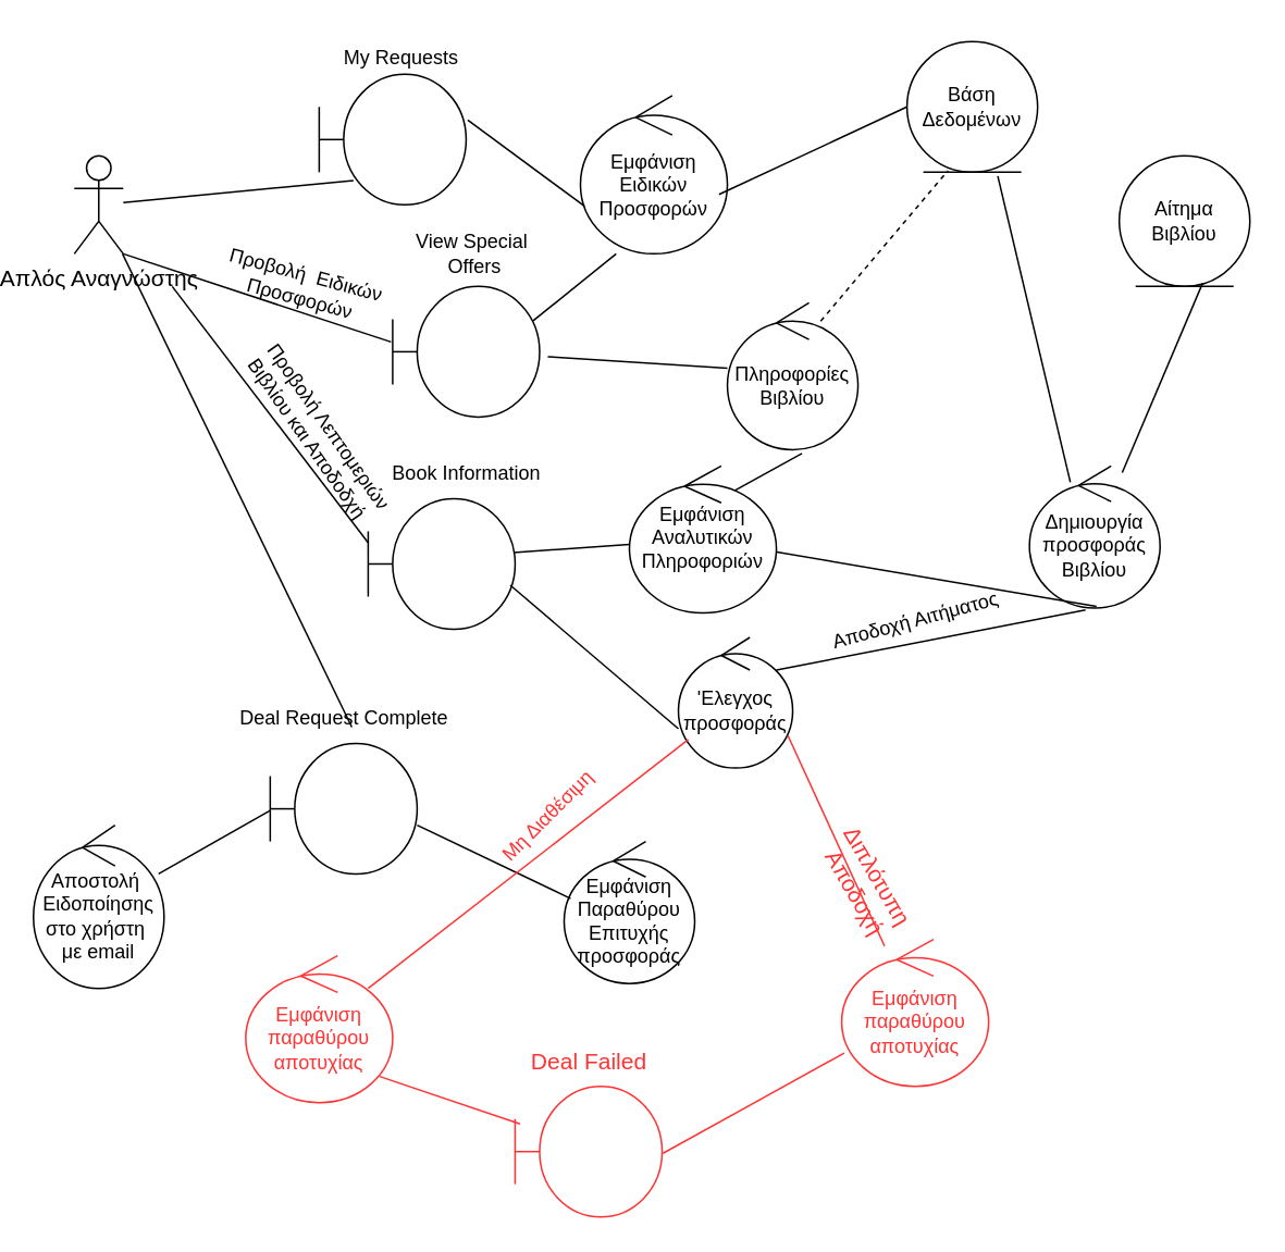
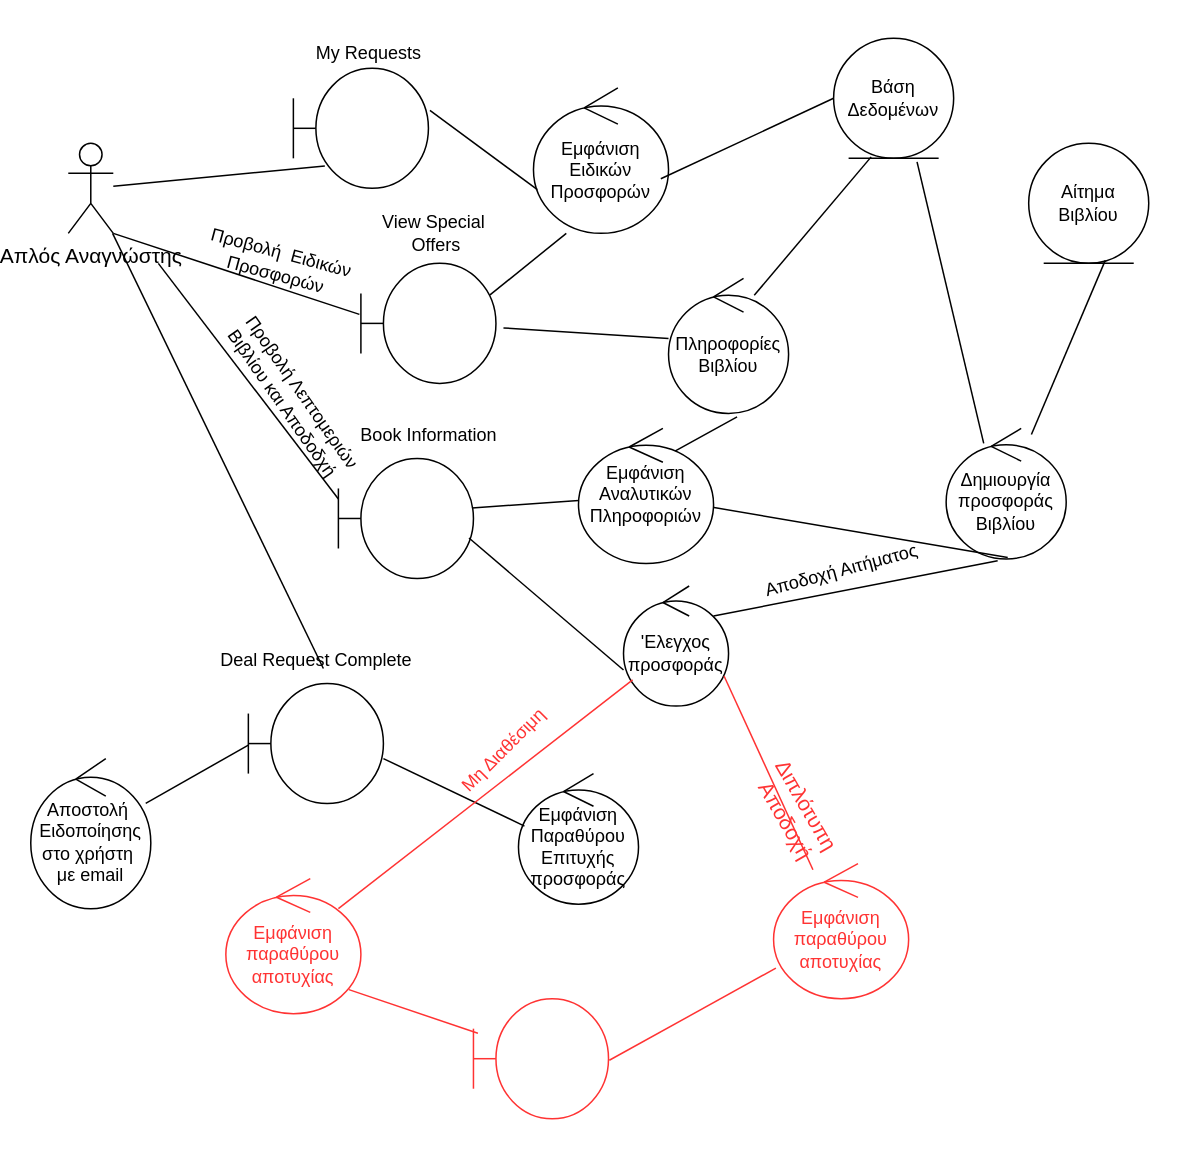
  <mxCell id="0" />
  <mxCell id="1" parent="0" />
  <mxCell id="2" value="&lt;font style=&quot;font-size: 14px;&quot;&gt;Απλός Αναγνώστης&lt;/font&gt;" style="shape=umlActor;verticalLabelPosition=bottom;verticalAlign=top;html=1;outlineConnect=0;" parent="1" vertex="1"><mxGeometry x="45" y="95" width="30" height="60" as="geometry" /></mxCell>
  <mxCell id="3" value="Εμφάνιση Ειδικών Προσφορών" style="ellipse;shape=umlControl;whiteSpace=wrap;html=1;" parent="1" vertex="1"><mxGeometry x="355" y="58" width="90" height="97" as="geometry" /></mxCell>
  <mxCell id="4" value="Βάση Δεδομένων" style="ellipse;shape=umlEntity;whiteSpace=wrap;html=1;" parent="1" vertex="1"><mxGeometry x="555" y="25" width="80" height="80" as="geometry" /></mxCell>
  <mxCell id="5" value="" style="shape=umlBoundary;whiteSpace=wrap;html=1;" parent="1" vertex="1"><mxGeometry x="195" y="45" width="90" height="80" as="geometry" /></mxCell>
  <mxCell id="6" value="My Requests" style="text;html=1;align=center;verticalAlign=middle;resizable=0;points=[];autosize=1;strokeColor=none;fillColor=none;" parent="1" vertex="1"><mxGeometry x="200" y="20" width="90" height="30" as="geometry" /></mxCell>
  <mxCell id="7" value="" style="endArrow=none;html=1;rounded=0;entryX=0.233;entryY=0.813;entryDx=0;entryDy=0;entryPerimeter=0;" parent="1" source="2" target="5" edge="1"><mxGeometry relative="1" as="geometry"><mxPoint x="325" y="115" as="sourcePoint" /><mxPoint x="485" y="115" as="targetPoint" /></mxGeometry></mxCell>
  <mxCell id="8" value="" style="endArrow=none;html=1;rounded=0;entryX=0.029;entryY=0.7;entryDx=0;entryDy=0;entryPerimeter=0;exitX=1.011;exitY=0.35;exitDx=0;exitDy=0;exitPerimeter=0;" parent="1" source="5" target="3" edge="1"><mxGeometry relative="1" as="geometry"><mxPoint x="265" y="76" as="sourcePoint" /><mxPoint x="366" y="54" as="targetPoint" /></mxGeometry></mxCell>
  <mxCell id="9" value="" style="endArrow=none;html=1;rounded=0;entryX=0;entryY=0.5;entryDx=0;entryDy=0;exitX=0.943;exitY=0.625;exitDx=0;exitDy=0;exitPerimeter=0;" parent="1" source="3" target="4" edge="1"><mxGeometry relative="1" as="geometry"><mxPoint x="296" y="83" as="sourcePoint" /><mxPoint x="367" y="104" as="targetPoint" /></mxGeometry></mxCell>
  <mxCell id="10" value="" style="endArrow=none;html=1;rounded=0;exitX=1;exitY=1;exitDx=0;exitDy=0;exitPerimeter=0;entryX=1.008;entryY=0.972;entryDx=0;entryDy=0;entryPerimeter=0;" parent="1" source="2" target="11" edge="1"><mxGeometry relative="1" as="geometry"><mxPoint x="105" y="171.5" as="sourcePoint" /><mxPoint x="255" y="205" as="targetPoint" /></mxGeometry></mxCell>
  <mxCell id="11" value="Προβολή&amp;nbsp; Ειδικών&lt;div&gt;Προσφορών&lt;/div&gt;" style="text;html=1;align=center;verticalAlign=middle;resizable=0;points=[];autosize=1;strokeColor=none;fillColor=none;rotation=15;" parent="1" vertex="1"><mxGeometry x="125" y="155" width="120" height="40" as="geometry" /></mxCell>
  <mxCell id="12" value="" style="shape=umlBoundary;whiteSpace=wrap;html=1;" parent="1" vertex="1"><mxGeometry x="240" y="175" width="90" height="80" as="geometry" /></mxCell>
  <mxCell id="13" value="View Special&amp;nbsp;&lt;div&gt;Offers&lt;/div&gt;" style="text;html=1;align=center;verticalAlign=middle;resizable=0;points=[];autosize=1;strokeColor=none;fillColor=none;" parent="1" vertex="1"><mxGeometry x="240" y="135" width="100" height="40" as="geometry" /></mxCell>
  <mxCell id="14" value="" style="endArrow=none;html=1;rounded=0;entryX=0.956;entryY=0.263;entryDx=0;entryDy=0;entryPerimeter=0;exitX=0.243;exitY=1;exitDx=0;exitDy=0;exitPerimeter=0;" parent="1" source="3" target="12" edge="1"><mxGeometry relative="1" as="geometry"><mxPoint x="296" y="83" as="sourcePoint" /><mxPoint x="367" y="104" as="targetPoint" /></mxGeometry></mxCell>
  <mxCell id="15" value="" style="endArrow=none;html=1;rounded=0;" parent="1" edge="1"><mxGeometry relative="1" as="geometry"><mxPoint x="335" y="218" as="sourcePoint" /><mxPoint x="445" y="225" as="targetPoint" /></mxGeometry></mxCell>
  <mxCell id="16" value="Πληροφορίες&lt;div&gt;Βιβλίου&lt;/div&gt;" style="ellipse;shape=umlControl;whiteSpace=wrap;html=1;" parent="1" vertex="1"><mxGeometry x="445" y="185" width="80" height="90" as="geometry" /></mxCell>
- <mxCell id="17" value="" style="endArrow=none;html=1;rounded=0;entryX=0.313;entryY=0.988;entryDx=0;entryDy=0;entryPerimeter=0;exitX=0.714;exitY=0.125;exitDx=0;exitDy=0;exitPerimeter=0;dashed=1;" parent="1" source="16" target="4" edge="1"><mxGeometry relative="1" as="geometry"><mxPoint x="505" y="195" as="sourcePoint" /><mxPoint x="629" y="155" as="targetPoint" /></mxGeometry></mxCell>
+ <mxCell id="17" value="" style="endArrow=none;html=1;rounded=0;entryX=0.313;entryY=0.988;entryDx=0;entryDy=0;entryPerimeter=0;exitX=0.714;exitY=0.125;exitDx=0;exitDy=0;exitPerimeter=0;" parent="1" source="16" target="4" edge="1"><mxGeometry relative="1" as="geometry"><mxPoint x="505" y="195" as="sourcePoint" /><mxPoint x="629" y="155" as="targetPoint" /></mxGeometry></mxCell>
  <mxCell id="18" value="" style="shape=umlBoundary;whiteSpace=wrap;html=1;" parent="1" vertex="1"><mxGeometry x="225" y="305" width="90" height="80" as="geometry" /></mxCell>
  <mxCell id="19" value="Book Information" style="text;html=1;align=center;verticalAlign=middle;resizable=0;points=[];autosize=1;strokeColor=none;fillColor=none;" parent="1" vertex="1"><mxGeometry x="230" y="275" width="110" height="30" as="geometry" /></mxCell>
  <mxCell id="20" value="" style="endArrow=none;html=1;rounded=0;entryX=0;entryY=0.338;entryDx=0;entryDy=0;entryPerimeter=0;" parent="1" target="18" edge="1"><mxGeometry relative="1" as="geometry"><mxPoint x="105" y="175" as="sourcePoint" /><mxPoint x="195" y="228.5" as="targetPoint" /></mxGeometry></mxCell>
  <mxCell id="21" value="Προβολή Λεπτομεριών&lt;div&gt;Βιβλίου και Αποδοδχή&amp;nbsp;&lt;/div&gt;" style="text;html=1;align=center;verticalAlign=middle;resizable=0;points=[];autosize=1;strokeColor=none;fillColor=none;rotation=55;" parent="1" vertex="1"><mxGeometry x="125" y="245" width="140" height="40" as="geometry" /></mxCell>
  <mxCell id="22" value="" style="endArrow=none;html=1;rounded=0;exitX=0.571;exitY=1.025;exitDx=0;exitDy=0;exitPerimeter=0;entryX=0.657;entryY=0.2;entryDx=0;entryDy=0;entryPerimeter=0;" parent="1" source="16" target="31" edge="1"><mxGeometry relative="1" as="geometry"><mxPoint x="525" y="245" as="sourcePoint" /><mxPoint x="480" y="315" as="targetPoint" /></mxGeometry></mxCell>
  <mxCell id="23" value="&lt;div&gt;'Ελεγχος προσφοράς&lt;/div&gt;" style="ellipse;shape=umlControl;whiteSpace=wrap;html=1;" parent="1" vertex="1"><mxGeometry x="415" y="390" width="70" height="80" as="geometry" /></mxCell>
  <mxCell id="24" value="Αποδοχή Αιτήματος" style="text;html=1;align=center;verticalAlign=middle;resizable=0;points=[];autosize=1;strokeColor=none;fillColor=none;rotation=-15;" parent="1" vertex="1"><mxGeometry x="495" y="365" width="130" height="30" as="geometry" /></mxCell>
  <mxCell id="25" value="Δημιουργία&lt;div&gt;προσφοράς Βιβλίου&lt;/div&gt;" style="ellipse;shape=umlControl;whiteSpace=wrap;html=1;" parent="1" vertex="1"><mxGeometry x="630" y="285" width="80" height="87" as="geometry" /></mxCell>
  <mxCell id="26" value="" style="endArrow=none;html=1;rounded=0;exitX=0.429;exitY=1.013;exitDx=0;exitDy=0;exitPerimeter=0;entryX=0.857;entryY=0.25;entryDx=0;entryDy=0;entryPerimeter=0;" parent="1" source="25" target="23" edge="1"><mxGeometry relative="1" as="geometry"><mxPoint x="625" y="195" as="sourcePoint" /><mxPoint x="738" y="257" as="targetPoint" /></mxGeometry></mxCell>
  <mxCell id="27" value="Αίτημα&lt;div&gt;Βιβλίου&lt;/div&gt;" style="ellipse;shape=umlEntity;whiteSpace=wrap;html=1;" parent="1" vertex="1"><mxGeometry x="685" y="95" width="80" height="80" as="geometry" /></mxCell>
  <mxCell id="28" value="" style="endArrow=none;html=1;rounded=0;entryX=0.638;entryY=0.975;entryDx=0;entryDy=0;entryPerimeter=0;" parent="1" source="25" target="27" edge="1"><mxGeometry relative="1" as="geometry"><mxPoint x="600" y="260.5" as="sourcePoint" /><mxPoint x="685" y="169.5" as="targetPoint" /></mxGeometry></mxCell>
  <mxCell id="29" value="" style="endArrow=none;html=1;rounded=0;exitX=0.513;exitY=0.989;exitDx=0;exitDy=0;exitPerimeter=0;" parent="1" source="25" target="31" edge="1"><mxGeometry relative="1" as="geometry"><mxPoint x="666.75" y="385" as="sourcePoint" /><mxPoint x="365" y="585" as="targetPoint" /></mxGeometry></mxCell>
  <mxCell id="30" value="" style="endArrow=none;html=1;rounded=0;exitX=0.967;exitY=0.663;exitDx=0;exitDy=0;exitPerimeter=0;entryX=0;entryY=0.7;entryDx=0;entryDy=0;entryPerimeter=0;" parent="1" source="18" target="23" edge="1"><mxGeometry relative="1" as="geometry"><mxPoint x="324" y="348" as="sourcePoint" /><mxPoint x="460" y="256" as="targetPoint" /></mxGeometry></mxCell>
  <mxCell id="31" value="Εμφάνιση&lt;div&gt;Αναλυτικών Πληροφοριών&lt;div&gt;&lt;br&gt;&lt;/div&gt;&lt;/div&gt;" style="ellipse;shape=umlControl;whiteSpace=wrap;html=1;" parent="1" vertex="1"><mxGeometry x="385" y="285" width="90" height="90" as="geometry" /></mxCell>
  <mxCell id="32" value="" style="endArrow=none;html=1;rounded=0;exitX=0.989;exitY=0.413;exitDx=0;exitDy=0;exitPerimeter=0;" parent="1" target="31" edge="1"><mxGeometry relative="1" as="geometry"><mxPoint x="314" y="338" as="sourcePoint" /><mxPoint x="450" y="246" as="targetPoint" /></mxGeometry></mxCell>
  <mxCell id="33" value="Εμφάνιση Παραθύρου Επιτυχής προσφοράς" style="ellipse;shape=umlControl;whiteSpace=wrap;html=1;" parent="1" vertex="1"><mxGeometry x="345" y="515" width="80" height="87" as="geometry" /></mxCell>
  <mxCell id="34" value="" style="endArrow=none;html=1;rounded=0;entryX=0.05;entryY=0.402;entryDx=0;entryDy=0;entryPerimeter=0;exitX=1;exitY=0.625;exitDx=0;exitDy=0;exitPerimeter=0;" parent="1" source="35" target="33" edge="1"><mxGeometry relative="1" as="geometry"><mxPoint x="225" y="505" as="sourcePoint" /><mxPoint x="265" y="535" as="targetPoint" /></mxGeometry></mxCell>
  <mxCell id="35" value="" style="shape=umlBoundary;whiteSpace=wrap;html=1;" parent="1" vertex="1"><mxGeometry x="165" y="455" width="90" height="80" as="geometry" /></mxCell>
  <mxCell id="36" value="&lt;span style=&quot;text-wrap-mode: nowrap;&quot;&gt;Αποστολή&amp;nbsp;&lt;/span&gt;&lt;div&gt;&lt;span style=&quot;text-wrap-mode: nowrap;&quot;&gt;Ειδοποίησης&lt;br&gt;&lt;/span&gt;&lt;div&gt;&lt;span style=&quot;text-wrap-mode: nowrap;&quot;&gt;στο χρήστη&amp;nbsp;&lt;/span&gt;&lt;/div&gt;&lt;div&gt;&lt;span style=&quot;text-wrap-mode: nowrap;&quot;&gt;με email&lt;/span&gt;&lt;/div&gt;&lt;/div&gt;" style="ellipse;shape=umlControl;whiteSpace=wrap;html=1;" parent="1" vertex="1"><mxGeometry x="20" y="505" width="80" height="100" as="geometry" /></mxCell>
  <mxCell id="37" value="" style="endArrow=none;html=1;rounded=0;" parent="1" source="2" edge="1"><mxGeometry relative="1" as="geometry"><mxPoint x="143.5" y="352" as="sourcePoint" /><mxPoint x="215" y="445" as="targetPoint" /></mxGeometry></mxCell>
  <mxCell id="38" value="Deal Request Complete" style="text;html=1;align=center;verticalAlign=middle;resizable=0;points=[];autosize=1;strokeColor=none;fillColor=none;" parent="1" vertex="1"><mxGeometry x="135" y="425" width="150" height="30" as="geometry" /></mxCell>
  <mxCell id="39" value="" style="endArrow=none;html=1;rounded=0;entryX=0;entryY=0.513;entryDx=0;entryDy=0;entryPerimeter=0;" parent="1" source="36" target="35" edge="1"><mxGeometry relative="1" as="geometry"><mxPoint x="125" y="465" as="sourcePoint" /><mxPoint x="178" y="548" as="targetPoint" /></mxGeometry></mxCell>
  <mxCell id="40" value="" style="endArrow=none;html=1;rounded=0;exitX=0.695;exitY=1.03;exitDx=0;exitDy=0;exitPerimeter=0;entryX=0.313;entryY=0.115;entryDx=0;entryDy=0;entryPerimeter=0;" parent="1" source="4" target="25" edge="1"><mxGeometry relative="1" as="geometry"><mxPoint x="585" y="192" as="sourcePoint" /><mxPoint x="668" y="295" as="targetPoint" /></mxGeometry></mxCell>
  <mxCell id="41" value="" style="endArrow=none;html=1;rounded=0;strokeColor=#FF3333;" parent="1" target="23" edge="1"><mxGeometry relative="1" as="geometry"><mxPoint x="225" y="605" as="sourcePoint" /><mxPoint x="388" y="508" as="targetPoint" /></mxGeometry></mxCell>
  <mxCell id="42" value="Μη Διαθέσιμη" style="text;html=1;align=center;verticalAlign=middle;resizable=0;points=[];autosize=1;strokeColor=none;fillColor=none;rotation=-45;fontColor=#FF3333;" parent="1" vertex="1"><mxGeometry x="285" y="485" width="100" height="30" as="geometry" /></mxCell>
  <mxCell id="43" value="" style="shape=umlBoundary;whiteSpace=wrap;html=1;strokeColor=#FF3333;" parent="1" vertex="1"><mxGeometry x="315" y="665" width="90" height="80" as="geometry" /></mxCell>
  <mxCell id="44" value="&lt;div&gt;&lt;div&gt;Εμφάνιση παραθύρου αποτυχίας&lt;/div&gt;&lt;/div&gt;" style="ellipse;shape=umlControl;whiteSpace=wrap;html=1;strokeColor=#FF3333;fontColor=#FF3333;" parent="1" vertex="1"><mxGeometry x="150" y="585" width="90" height="90" as="geometry" /></mxCell>
  <mxCell id="45" value="" style="endArrow=none;html=1;rounded=0;strokeColor=#FF3333;entryX=0.033;entryY=0.288;entryDx=0;entryDy=0;entryPerimeter=0;exitX=0.911;exitY=0.822;exitDx=0;exitDy=0;exitPerimeter=0;" parent="1" source="44" target="43" edge="1"><mxGeometry relative="1" as="geometry"><mxPoint x="235" y="615" as="sourcePoint" /><mxPoint x="411" y="478" as="targetPoint" /></mxGeometry></mxCell>
- <mxCell id="46" value="Deal Failed" style="text;html=1;align=center;verticalAlign=middle;resizable=0;points=[];autosize=1;strokeColor=none;fillColor=none;fontSize=14;fontColor=#FF3333;" parent="1" vertex="1"><mxGeometry x="315" y="635" width="90" height="30" as="geometry" /></mxCell>
  <mxCell id="47" value="" style="endArrow=none;html=1;rounded=0;strokeColor=#FF3333;entryX=0.957;entryY=0.75;entryDx=0;entryDy=0;entryPerimeter=0;" parent="1" source="49" target="23" edge="1"><mxGeometry relative="1" as="geometry"><mxPoint x="585" y="565" as="sourcePoint" /><mxPoint x="411" y="478" as="targetPoint" /></mxGeometry></mxCell>
  <mxCell id="48" value="Διπλότυπη&lt;div&gt;&amp;nbsp;Αποδοχή&lt;/div&gt;" style="text;html=1;align=center;verticalAlign=middle;resizable=0;points=[];autosize=1;strokeColor=none;fillColor=none;fontColor=#FF3333;fontSize=14;rotation=60;" parent="1" vertex="1"><mxGeometry x="485" y="515" width="90" height="50" as="geometry" /></mxCell>
  <mxCell id="49" value="&lt;div&gt;&lt;div&gt;Εμφάνιση παραθύρου αποτυχίας&lt;/div&gt;&lt;/div&gt;" style="ellipse;shape=umlControl;whiteSpace=wrap;html=1;strokeColor=#FF3333;fontColor=#FF3333;" parent="1" vertex="1"><mxGeometry x="515" y="575" width="90" height="90" as="geometry" /></mxCell>
  <mxCell id="50" value="" style="endArrow=none;html=1;rounded=0;strokeColor=#FF3333;entryX=1.006;entryY=0.513;entryDx=0;entryDy=0;entryPerimeter=0;exitX=0.017;exitY=0.774;exitDx=0;exitDy=0;exitPerimeter=0;" parent="1" source="49" target="43" edge="1"><mxGeometry relative="1" as="geometry"><mxPoint x="546" y="592" as="sourcePoint" /><mxPoint x="472" y="475" as="targetPoint" /></mxGeometry></mxCell>
